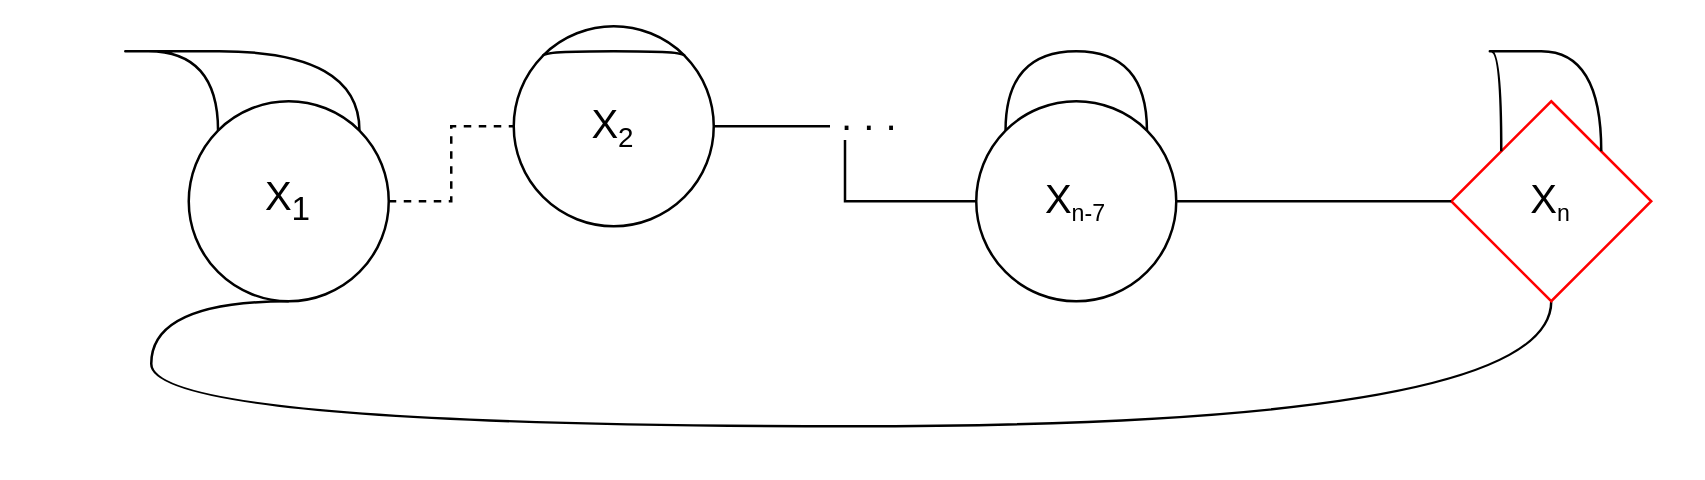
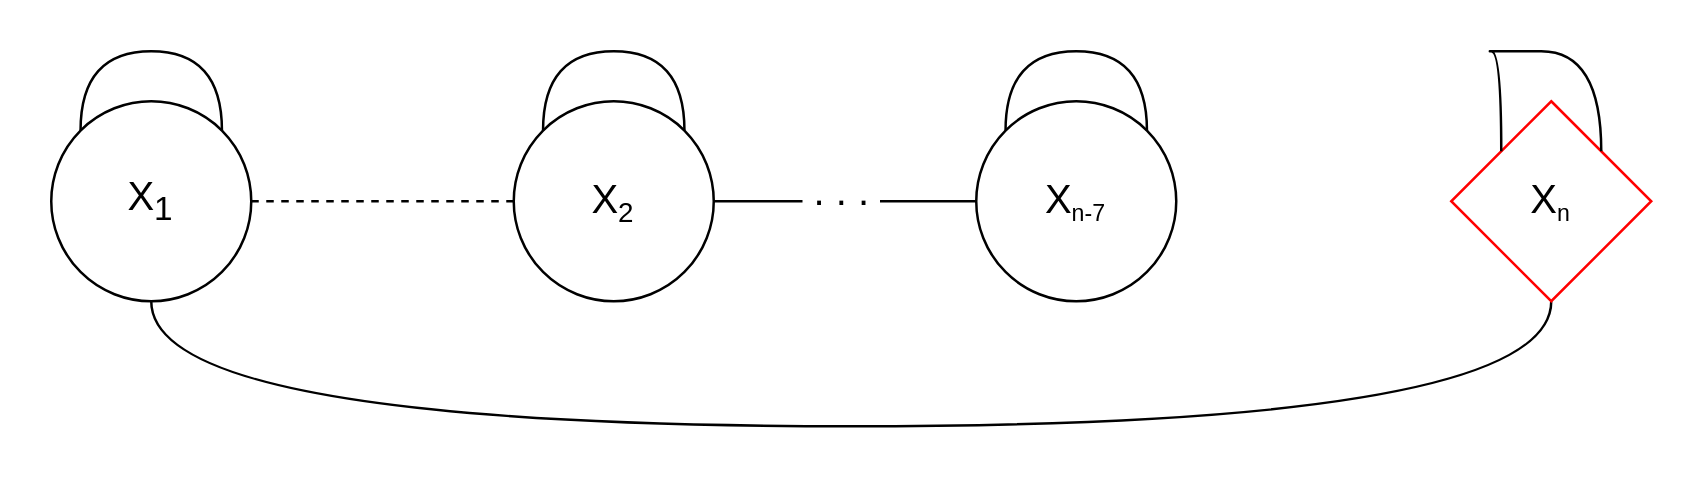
  <mxCell id="0" />
  <mxCell id="1" parent="0" />
  <mxCell id="2" style="edgeStyle=orthogonalEdgeStyle;rounded=0;orthogonalLoop=1;jettySize=auto;html=1;exitX=1;exitY=0.5;exitDx=0;exitDy=0;entryX=0;entryY=0.5;entryDx=0;entryDy=0;endArrow=none;endFill=0;dashed=1;" parent="1" source="3" target="6" edge="1"><mxGeometry relative="1" as="geometry" /></mxCell>
- <mxCell id="3" value="&lt;font style=&quot;font-size: 16px&quot;&gt;X&lt;sub&gt;1&lt;/sub&gt;&lt;/font&gt;" style="ellipse;whiteSpace=wrap;html=1;aspect=fixed;" parent="1" vertex="1"><mxGeometry x="75" y="40" width="80" height="80" as="geometry" /></mxCell>
+ <mxCell id="3" value="&lt;font style=&quot;font-size: 16px&quot;&gt;X&lt;sub&gt;1&lt;/sub&gt;&lt;/font&gt;" style="ellipse;whiteSpace=wrap;html=1;aspect=fixed;" parent="1" vertex="1"><mxGeometry x="20" y="40" width="80" height="80" as="geometry" /></mxCell>
  <mxCell id="4" style="edgeStyle=orthogonalEdgeStyle;rounded=0;orthogonalLoop=1;jettySize=auto;html=1;exitX=1;exitY=0.5;exitDx=0;exitDy=0;entryX=0;entryY=0.5;entryDx=0;entryDy=0;endArrow=none;endFill=0;" parent="1" source="6" target="8" edge="1"><mxGeometry relative="1" as="geometry" /></mxCell>
  <mxCell id="5" value="&lt;font style=&quot;font-size: 16px&quot;&gt;&amp;nbsp;. . .&amp;nbsp;&lt;/font&gt;" style="edgeLabel;html=1;align=center;verticalAlign=middle;resizable=0;points=[];" parent="4" vertex="1" connectable="0"><mxGeometry x="-0.281" y="1" relative="1" as="geometry"><mxPoint x="12" y="-4" as="offset" /></mxGeometry></mxCell>
- <mxCell id="6" value="&lt;font style=&quot;font-size: 16px&quot;&gt;X&lt;/font&gt;&lt;font style=&quot;font-size: 13.333px&quot;&gt;&lt;sub&gt;2&lt;/sub&gt;&lt;/font&gt;" style="ellipse;whiteSpace=wrap;html=1;aspect=fixed;" parent="1" vertex="1"><mxGeometry x="205" y="10" width="80" height="80" as="geometry" /></mxCell>
+ <mxCell id="6" value="&lt;font style=&quot;font-size: 16px&quot;&gt;X&lt;/font&gt;&lt;font style=&quot;font-size: 13.333px&quot;&gt;&lt;sub&gt;2&lt;/sub&gt;&lt;/font&gt;" style="ellipse;whiteSpace=wrap;html=1;aspect=fixed;" parent="1" vertex="1"><mxGeometry x="205" y="40" width="80" height="80" as="geometry" /></mxCell>
  <mxCell id="7" style="edgeStyle=orthogonalEdgeStyle;curved=1;orthogonalLoop=1;jettySize=auto;html=1;exitX=0.5;exitY=1;exitDx=0;exitDy=0;entryX=0.5;entryY=1;entryDx=0;entryDy=0;endArrow=none;endFill=0;" parent="1" source="12" target="3" edge="1"><mxGeometry relative="1" as="geometry"><Array as="points"><mxPoint x="620" y="170" /><mxPoint x="60" y="170" /></Array></mxGeometry></mxCell>
  <mxCell id="8" value="&lt;font style=&quot;font-size: 16px&quot;&gt;X&lt;/font&gt;&lt;font style=&quot;font-size: 11.111px&quot;&gt;&lt;sub&gt;n-7&lt;/sub&gt;&lt;/font&gt;" style="ellipse;whiteSpace=wrap;html=1;aspect=fixed;" parent="1" vertex="1"><mxGeometry x="390" y="40" width="80" height="80" as="geometry" /></mxCell>
  <mxCell id="9" style="edgeStyle=orthogonalEdgeStyle;orthogonalLoop=1;jettySize=auto;html=1;exitX=0;exitY=0;exitDx=0;exitDy=0;entryX=1;entryY=0;entryDx=0;entryDy=0;endArrow=none;endFill=0;curved=1;" parent="1" source="3" target="3" edge="1"><mxGeometry relative="1" as="geometry"><Array as="points"><mxPoint x="31" y="20" /><mxPoint x="89" y="20" /></Array></mxGeometry></mxCell>
  <mxCell id="10" style="edgeStyle=orthogonalEdgeStyle;curved=1;orthogonalLoop=1;jettySize=auto;html=1;exitX=0;exitY=0;exitDx=0;exitDy=0;entryX=1;entryY=0;entryDx=0;entryDy=0;endArrow=none;endFill=0;" parent="1" source="6" target="6" edge="1"><mxGeometry relative="1" as="geometry"><Array as="points"><mxPoint x="217" y="20" /><mxPoint x="273" y="20" /></Array></mxGeometry></mxCell>
  <mxCell id="11" style="edgeStyle=orthogonalEdgeStyle;curved=1;orthogonalLoop=1;jettySize=auto;html=1;exitX=0;exitY=0;exitDx=0;exitDy=0;entryX=1;entryY=0;entryDx=0;entryDy=0;endArrow=none;endFill=0;" parent="1" source="8" target="8" edge="1"><mxGeometry relative="1" as="geometry"><Array as="points"><mxPoint x="401" y="20" /><mxPoint x="459" y="20" /></Array></mxGeometry></mxCell>
  <mxCell id="12" value="&lt;font style=&quot;font-size: 16px&quot;&gt;X&lt;/font&gt;&lt;font style=&quot;font-size: 11.111px&quot;&gt;&lt;sub&gt;n&lt;/sub&gt;&lt;/font&gt;" style="rhombus;whiteSpace=wrap;html=1;aspect=fixed;strokeColor=#FF0000;" parent="1" vertex="1"><mxGeometry x="580" y="40" width="80" height="80" as="geometry" /></mxCell>
- <mxCell id="13" style="edgeStyle=orthogonalEdgeStyle;rounded=0;orthogonalLoop=1;jettySize=auto;html=1;entryX=0;entryY=0.5;entryDx=0;entryDy=0;endArrow=none;endFill=0;exitX=1;exitY=0.5;exitDx=0;exitDy=0;" parent="1" source="8" target="12" edge="1"><mxGeometry relative="1" as="geometry"><mxPoint x="480" y="80" as="sourcePoint" /><mxPoint x="575" y="79.76" as="targetPoint" /></mxGeometry></mxCell>
  <mxCell id="14" style="edgeStyle=orthogonalEdgeStyle;orthogonalLoop=1;jettySize=auto;html=1;exitX=0;exitY=0;exitDx=0;exitDy=0;entryX=1;entryY=0;entryDx=0;entryDy=0;endArrow=none;endFill=0;curved=1;" edge="1" parent="1" source="12" target="12"><mxGeometry relative="1" as="geometry"><Array as="points"><mxPoint x="592" y="20" /><mxPoint x="648" y="20" /></Array></mxGeometry></mxCell>
